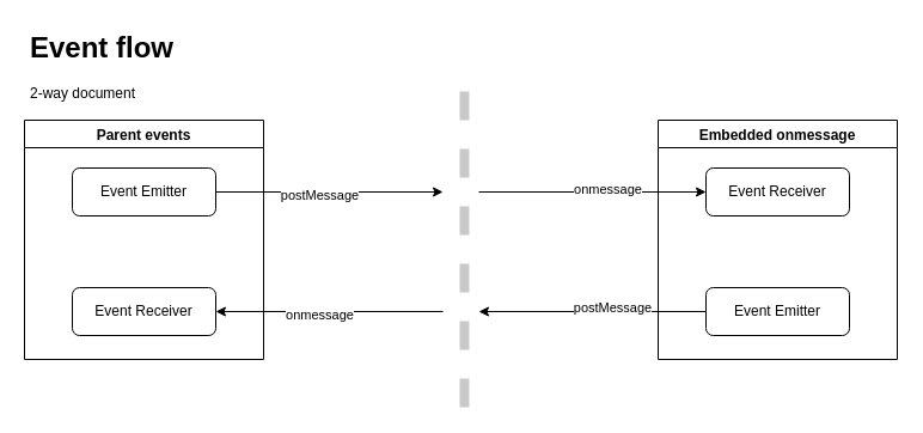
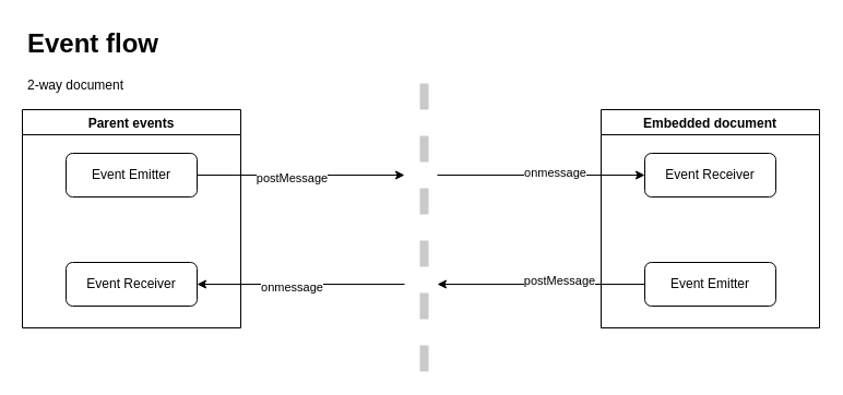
  <mxCell id="0" />
  <mxCell id="1" parent="0" />
  <mxCell id="2" style="edgeStyle=orthogonalEdgeStyle;rounded=0;jumpSize=6;orthogonalLoop=1;jettySize=auto;html=1;exitX=1;exitY=0.5;exitDx=0;exitDy=0;" parent="1" source="4" edge="1"><mxGeometry relative="1" as="geometry"><mxPoint x="370" y="160" as="targetPoint" /></mxGeometry></mxCell>
  <mxCell id="3" value="postMessage" style="edgeLabel;html=1;align=center;verticalAlign=middle;resizable=0;points=[];" parent="2" vertex="1" connectable="0"><mxGeometry x="-0.095" y="-2" relative="1" as="geometry"><mxPoint as="offset" /></mxGeometry></mxCell>
  <mxCell id="4" value="Event Emitter" style="rounded=1;whiteSpace=wrap;html=1;fontSize=12;glass=0;strokeWidth=1;shadow=0;" parent="1" vertex="1"><mxGeometry x="60" y="140" width="120" height="40" as="geometry" /></mxCell>
  <mxCell id="5" style="edgeStyle=orthogonalEdgeStyle;rounded=0;jumpSize=6;orthogonalLoop=1;jettySize=auto;html=1;exitX=1;exitY=0.5;exitDx=0;exitDy=0;startArrow=classic;startFill=1;endArrow=none;endFill=0;" parent="1" source="7" edge="1"><mxGeometry relative="1" as="geometry"><mxPoint x="370" y="260" as="targetPoint" /></mxGeometry></mxCell>
  <mxCell id="6" value="onmessage" style="edgeLabel;html=1;align=center;verticalAlign=middle;resizable=0;points=[];" parent="5" vertex="1" connectable="0"><mxGeometry x="-0.095" y="-2" relative="1" as="geometry"><mxPoint as="offset" /></mxGeometry></mxCell>
  <mxCell id="7" value="Event Receiver" style="rounded=1;whiteSpace=wrap;html=1;fontSize=12;glass=0;strokeWidth=1;shadow=0;" parent="1" vertex="1"><mxGeometry x="60" y="240" width="120" height="40" as="geometry" /></mxCell>
  <mxCell id="8" style="edgeStyle=orthogonalEdgeStyle;rounded=0;jumpSize=6;orthogonalLoop=1;jettySize=auto;html=1;exitX=0;exitY=0.5;exitDx=0;exitDy=0;" parent="1" source="10" edge="1"><mxGeometry relative="1" as="geometry"><mxPoint x="400" y="260" as="targetPoint" /></mxGeometry></mxCell>
  <mxCell id="9" value="postMessage" style="edgeLabel;html=1;align=center;verticalAlign=middle;resizable=0;points=[];" parent="8" vertex="1" connectable="0"><mxGeometry x="-0.168" y="-4" relative="1" as="geometry"><mxPoint as="offset" /></mxGeometry></mxCell>
  <mxCell id="10" value="Event Emitter" style="rounded=1;whiteSpace=wrap;html=1;fontSize=12;glass=0;strokeWidth=1;shadow=0;" parent="1" vertex="1"><mxGeometry x="590" y="240" width="120" height="40" as="geometry" /></mxCell>
  <mxCell id="11" style="edgeStyle=orthogonalEdgeStyle;rounded=0;jumpSize=6;orthogonalLoop=1;jettySize=auto;html=1;exitX=0;exitY=0.5;exitDx=0;exitDy=0;startArrow=classic;startFill=1;endArrow=none;endFill=0;" parent="1" source="13" edge="1"><mxGeometry relative="1" as="geometry"><mxPoint x="400" y="160" as="targetPoint" /></mxGeometry></mxCell>
  <mxCell id="12" value="onmessage" style="edgeLabel;html=1;align=center;verticalAlign=middle;resizable=0;points=[];" parent="11" vertex="1" connectable="0"><mxGeometry x="-0.126" y="-3" relative="1" as="geometry"><mxPoint as="offset" /></mxGeometry></mxCell>
  <mxCell id="13" value="Event Receiver" style="rounded=1;whiteSpace=wrap;html=1;fontSize=12;glass=0;strokeWidth=1;shadow=0;" parent="1" vertex="1"><mxGeometry x="590" y="140" width="120" height="40" as="geometry" /></mxCell>
  <mxCell id="14" value="Parent events" style="swimlane;" parent="1" vertex="1"><mxGeometry x="20" y="100" width="200" height="200" as="geometry" /></mxCell>
- <mxCell id="15" value="Embedded onmessage" style="swimlane;" parent="1" vertex="1"><mxGeometry x="550" y="100" width="200" height="200" as="geometry" /></mxCell>
+ <mxCell id="15" value="Embedded document" style="swimlane;" parent="1" vertex="1"><mxGeometry x="550" y="100" width="200" height="200" as="geometry" /></mxCell>
  <mxCell id="16" value="&lt;h1&gt;Event flow&lt;/h1&gt;&lt;p&gt;2-way document&lt;/p&gt;" style="text;html=1;strokeColor=none;fillColor=none;spacing=5;spacingTop=-20;whiteSpace=wrap;overflow=hidden;rounded=0;" parent="1" vertex="1"><mxGeometry x="20" y="20" width="190" height="80" as="geometry" /></mxCell>
  <mxCell id="17" value="" style="endArrow=none;dashed=1;html=1;rounded=0;jumpSize=6;strokeWidth=8;strokeColor=#C9C9C9;" parent="1" edge="1"><mxGeometry width="50" height="50" relative="1" as="geometry"><mxPoint x="388" y="340" as="sourcePoint" /><mxPoint x="388" y="60" as="targetPoint" /></mxGeometry></mxCell>
